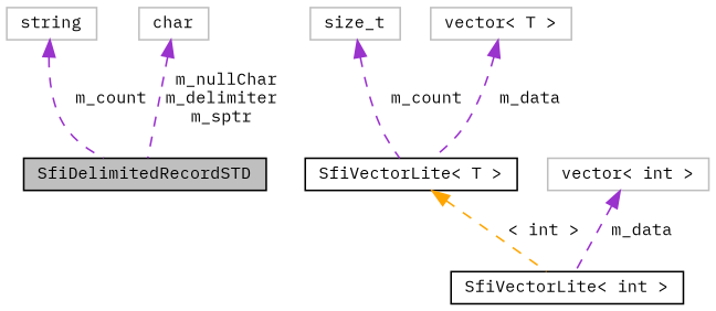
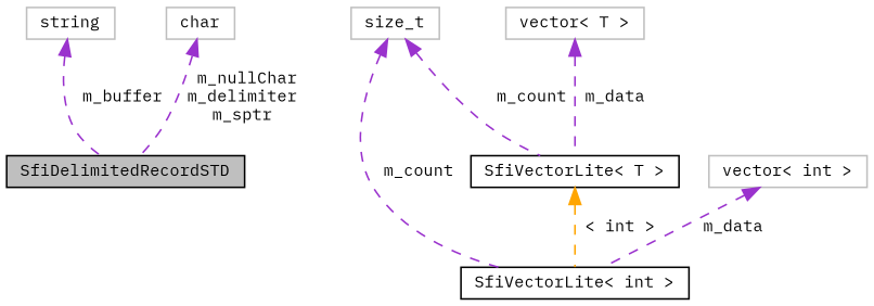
  digraph {
    fontname="IBM Plex Mono"
    node [color=grey75 fillcolor=white fontname="IBM Plex Mono" fontsize=10 shape=record style=filled]
    edge [color=darkorchid3 dir=back fontname="IBM Plex Mono" fontsize=10 labelfontname=Helvetica labelfontsize=10 style=dashed]
    n1 [color=black fillcolor=grey75 fontcolor=black height=0.2 label=SfiDelimitedRecordSTD width=0.4]
    n2 [height=0.2 label=string width=0.4]
    n3 [height=0.2 label=char width=0.4]
    n4 [color=black height=0.2 label="SfiVectorLite\< int \>" width=0.4]
    n5 [height=0.2 label=size_t width=0.4]
    n6 [color=black height=0.2 label="SfiVectorLite\< T \>" width=0.4]
    n7 [height=0.2 label="vector\< int \>" width=0.4]
    n8 [height=0.2 label="vector\< T \>" width=0.4]
-   n2 -> n1 [label=" m_count"]
+   n2 -> n1 [label=" m_buffer"]
    n3 -> n1 [label=" m_nullChar\nm_delimiter\nm_sptr"]
+   n5 -> n4 [label=" m_count"]
    n5 -> n6 [label=" m_count"]
    n6 -> n4 [color=orange label=" \< int \>"]
    n7 -> n4 [label=" m_data"]
    n8 -> n6 [label=" m_data"]
  }
